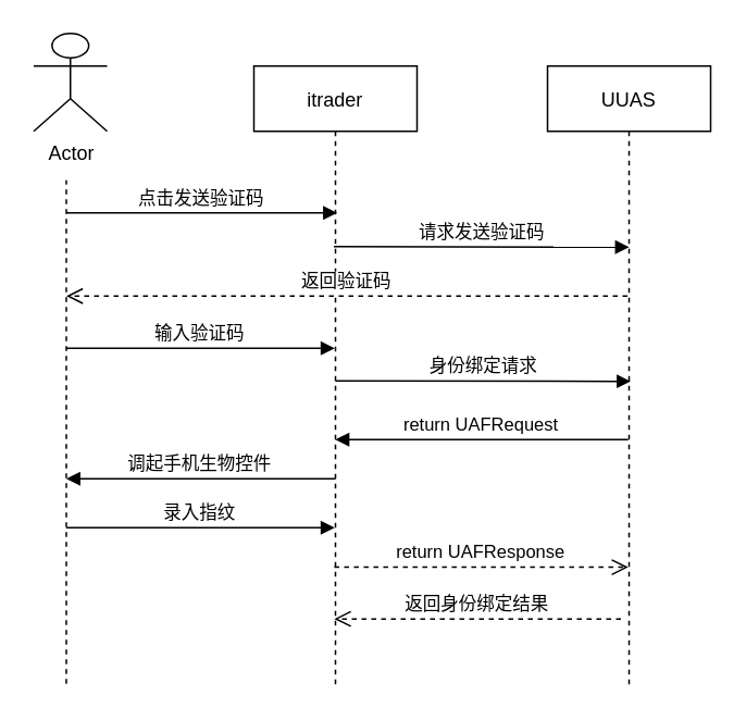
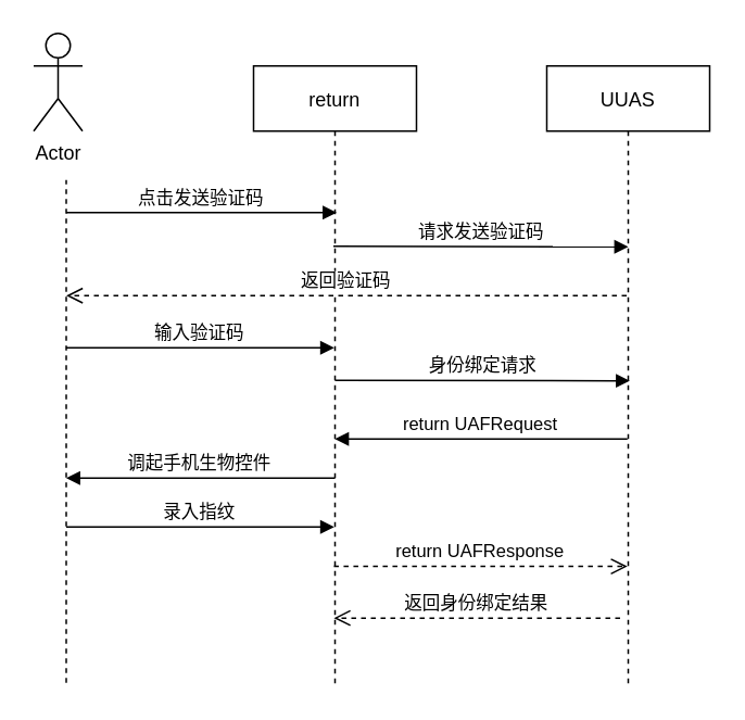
  <mxCell id="0" />
  <mxCell id="1" parent="0" />
- <mxCell id="2" value="itrader" style="shape=umlLifeline;perimeter=lifelinePerimeter;container=1;collapsible=0;recursiveResize=0;rounded=0;shadow=0;strokeWidth=1;" parent="1" vertex="1"><mxGeometry x="155" y="40" width="100" height="380" as="geometry" /></mxCell>
+ <mxCell id="2" value="return" style="shape=umlLifeline;perimeter=lifelinePerimeter;container=1;collapsible=0;recursiveResize=0;rounded=0;shadow=0;strokeWidth=1;" parent="1" vertex="1"><mxGeometry x="155" y="40" width="100" height="380" as="geometry" /></mxCell>
  <mxCell id="3" value="UUAS" style="shape=umlLifeline;perimeter=lifelinePerimeter;container=1;collapsible=0;recursiveResize=0;rounded=0;shadow=0;strokeWidth=1;" parent="1" vertex="1"><mxGeometry x="335" y="40" width="100" height="380" as="geometry" /></mxCell>
  <mxCell id="4" value="返回身份绑定结果" style="verticalAlign=bottom;endArrow=open;dashed=1;endSize=8;exitX=0;exitY=0.95;shadow=0;strokeWidth=1;entryX=0.493;entryY=0.884;entryDx=0;entryDy=0;entryPerimeter=0;" parent="1" edge="1"><mxGeometry relative="1" as="geometry"><mxPoint x="204.3" y="378.92" as="targetPoint" /><mxPoint x="380" y="379" as="sourcePoint" /></mxGeometry></mxCell>
  <mxCell id="5" value="请求发送验证码" style="verticalAlign=bottom;endArrow=block;shadow=0;strokeWidth=1;exitX=0.49;exitY=0.403;exitDx=0;exitDy=0;exitPerimeter=0;" parent="1" edge="1"><mxGeometry relative="1" as="geometry"><mxPoint x="204" y="150.72" as="sourcePoint" /><mxPoint x="385" y="151" as="targetPoint" /></mxGeometry></mxCell>
- <mxCell id="6" value="Actor" style="shape=umlActor;verticalLabelPosition=bottom;verticalAlign=top;html=1;outlineConnect=0;" vertex="1" parent="1"><mxGeometry x="20" y="20" width="45" height="60" as="geometry" /></mxCell>
+ <mxCell id="6" value="Actor" style="shape=umlActor;verticalLabelPosition=bottom;verticalAlign=top;html=1;outlineConnect=0;" vertex="1" parent="1"><mxGeometry x="20" y="20" width="30" height="60" as="geometry" /></mxCell>
  <mxCell id="7" value="点击发送验证码" style="verticalAlign=bottom;endArrow=block;shadow=0;strokeWidth=1;" edge="1" parent="1"><mxGeometry relative="1" as="geometry"><mxPoint x="40" y="130" as="sourcePoint" /><mxPoint x="206" y="130" as="targetPoint" /><Array as="points"><mxPoint x="206" y="130" /></Array></mxGeometry></mxCell>
  <mxCell id="8" value="" style="endArrow=none;dashed=1;html=1;" edge="1" parent="1"><mxGeometry width="50" height="50" relative="1" as="geometry"><mxPoint x="40" y="418.621" as="sourcePoint" /><mxPoint x="40" y="110" as="targetPoint" /></mxGeometry></mxCell>
  <mxCell id="9" value="返回验证码" style="verticalAlign=bottom;endArrow=open;dashed=1;endSize=8;exitX=0;exitY=0.95;shadow=0;strokeWidth=1;" edge="1" parent="1"><mxGeometry relative="1" as="geometry"><mxPoint x="40" y="181" as="targetPoint" /><mxPoint x="384" y="181" as="sourcePoint" /></mxGeometry></mxCell>
  <mxCell id="10" value="输入验证码" style="verticalAlign=bottom;endArrow=block;shadow=0;strokeWidth=1;exitX=0.49;exitY=0.403;exitDx=0;exitDy=0;exitPerimeter=0;" edge="1" parent="1"><mxGeometry relative="1" as="geometry"><mxPoint x="40" y="213" as="sourcePoint" /><mxPoint x="204.5" y="213" as="targetPoint" /></mxGeometry></mxCell>
  <mxCell id="11" value="身份绑定请求" style="verticalAlign=bottom;endArrow=block;shadow=0;strokeWidth=1;exitX=0.49;exitY=0.403;exitDx=0;exitDy=0;exitPerimeter=0;" edge="1" parent="1"><mxGeometry relative="1" as="geometry"><mxPoint x="205" y="233" as="sourcePoint" /><mxPoint x="386" y="233.28" as="targetPoint" /></mxGeometry></mxCell>
  <mxCell id="12" value="return UAFRequest" style="verticalAlign=bottom;endArrow=block;shadow=0;strokeWidth=1;" edge="1" parent="1"><mxGeometry relative="1" as="geometry"><mxPoint x="384.5" y="269" as="sourcePoint" /><mxPoint x="204.929" y="269" as="targetPoint" /><Array as="points"><mxPoint x="310" y="269" /></Array></mxGeometry></mxCell>
  <mxCell id="13" value="调起手机生物控件" style="verticalAlign=bottom;endArrow=block;shadow=0;strokeWidth=1;" edge="1" parent="1"><mxGeometry relative="1" as="geometry"><mxPoint x="205" y="293" as="sourcePoint" /><mxPoint x="40" y="293" as="targetPoint" /><Array as="points"><mxPoint x="140.19" y="293" /></Array></mxGeometry></mxCell>
  <mxCell id="14" value="录入指纹" style="verticalAlign=bottom;endArrow=block;shadow=0;strokeWidth=1;exitX=0.49;exitY=0.403;exitDx=0;exitDy=0;exitPerimeter=0;" edge="1" parent="1"><mxGeometry relative="1" as="geometry"><mxPoint x="40" y="323" as="sourcePoint" /><mxPoint x="204.5" y="323" as="targetPoint" /></mxGeometry></mxCell>
  <mxCell id="15" value="return UAFResponse" style="verticalAlign=bottom;endArrow=open;dashed=1;endSize=8;exitX=0.493;exitY=0.833;shadow=0;strokeWidth=1;exitDx=0;exitDy=0;exitPerimeter=0;" edge="1" parent="1"><mxGeometry relative="1" as="geometry"><mxPoint x="384.5" y="347.21" as="targetPoint" /><mxPoint x="204.3" y="347.21" as="sourcePoint" /></mxGeometry></mxCell>
